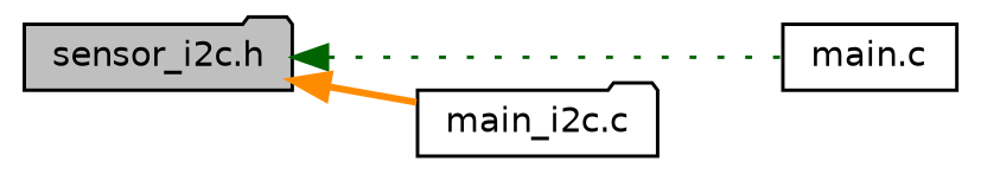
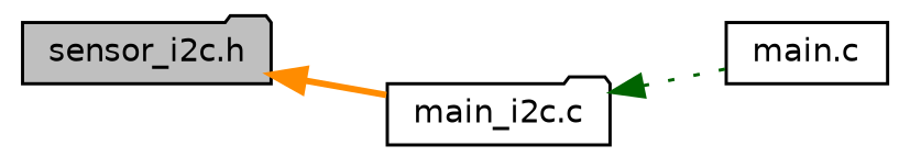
  digraph {
    rankdir=LR
    node [color=black fillcolor=white fontname=Helvetica fontsize=10 shape=folder style=filled]
    edge [dir=back fontname=Helvetica fontsize=10 labelfontname=Helvetica labelfontsize=10]
    n1 [fillcolor=grey75 fontcolor=black height=0.2 label="sensor_i2c.h" width=0.4]
    n2 [height=0.2 label="main.c" shape=box width=0.4]
    n3 [height=0.2 label="main_i2c.c" width=0.4]
-   n1 -> n2 [color=darkgreen style=dotted]
+   n3 -> n2 [color=darkgreen style=dotted]
    n1 -> n3 [color=darkorange style=bold]
  }
